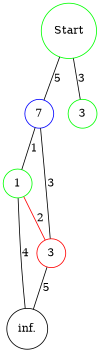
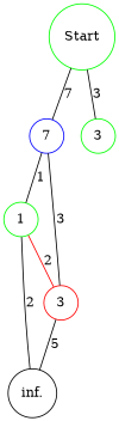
  graph {
    node [color=green shape=circle]
    n1 [label=Start width=0.5]
    n2 [color=blue label=7 width=0.5]
    n3 [label=3 width=0.5]
    n4 [label=1 width=0.5]
    n5 [color=red label=3 width=0.5]
    n6 [label="inf." width=0.5 color=""]
-   n1 -- n2 [label=5]
+   n1 -- n2 [label=7]
    n1 -- n3 [label=3]
    n2 -- n4 [label=1]
    n2 -- n5 [label=3]
    n4 -- n5 [color=red label=2]
-   n4 -- n6 [label=4]
+   n4 -- n6 [label=2]
    n5 -- n6 [label=5]
  }
